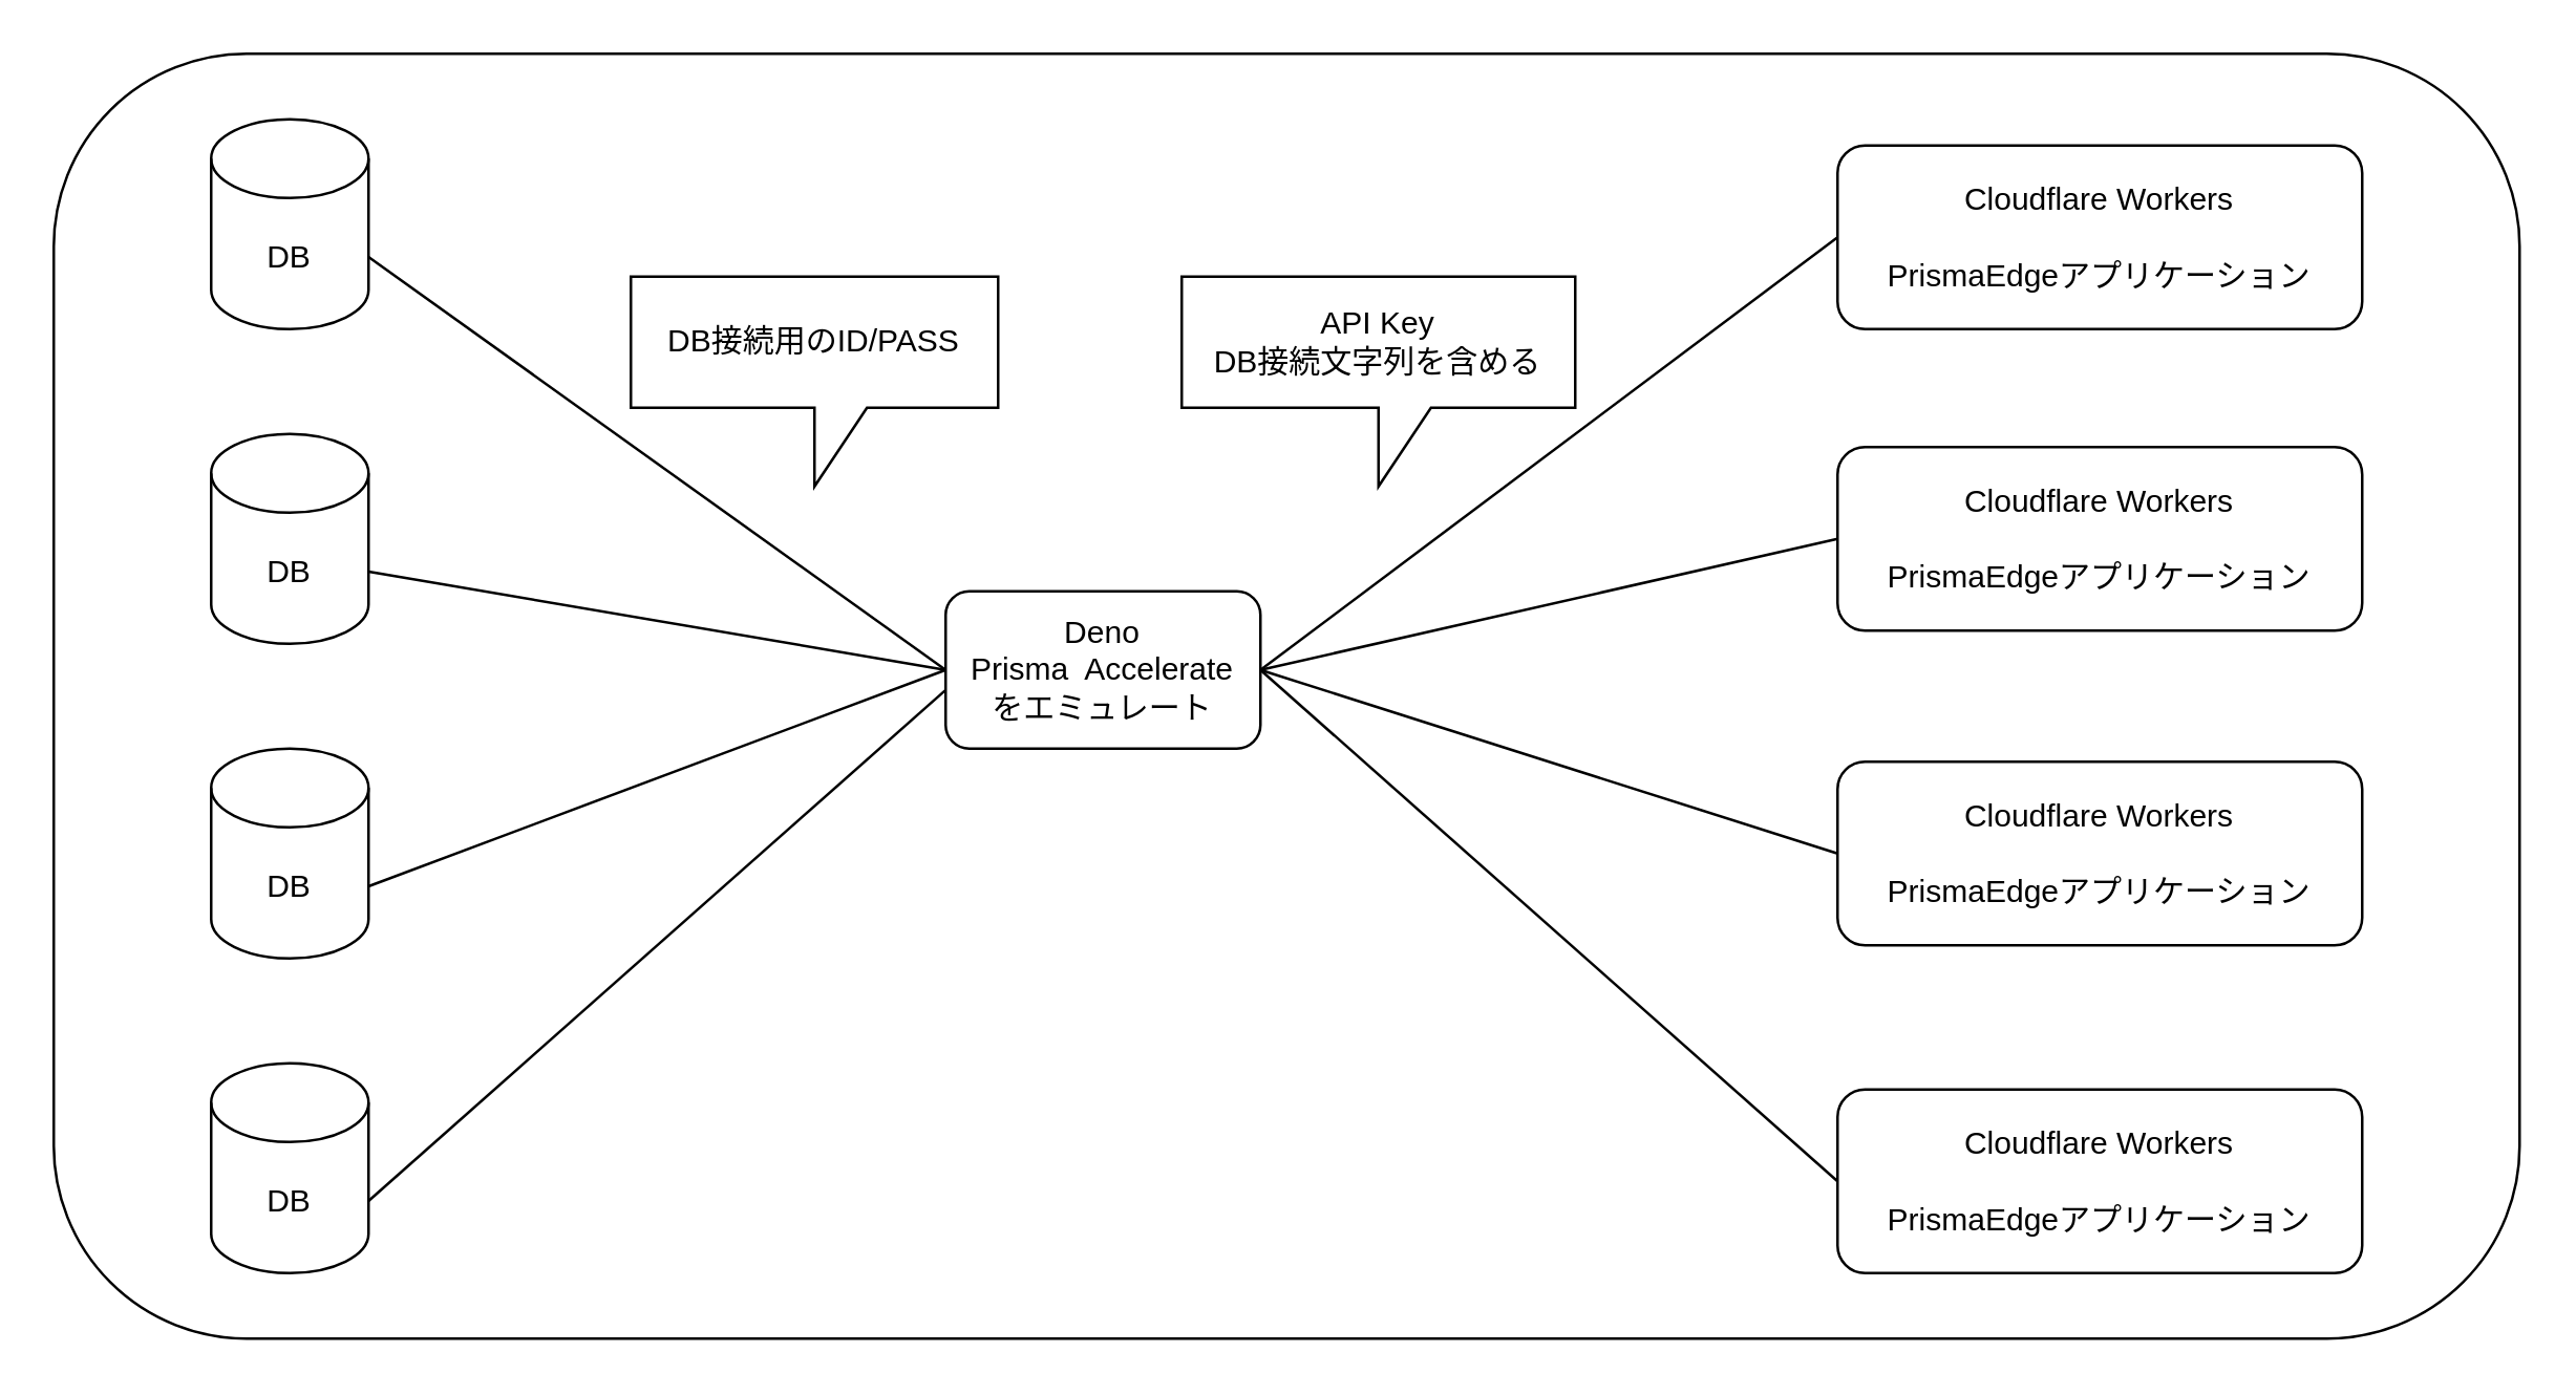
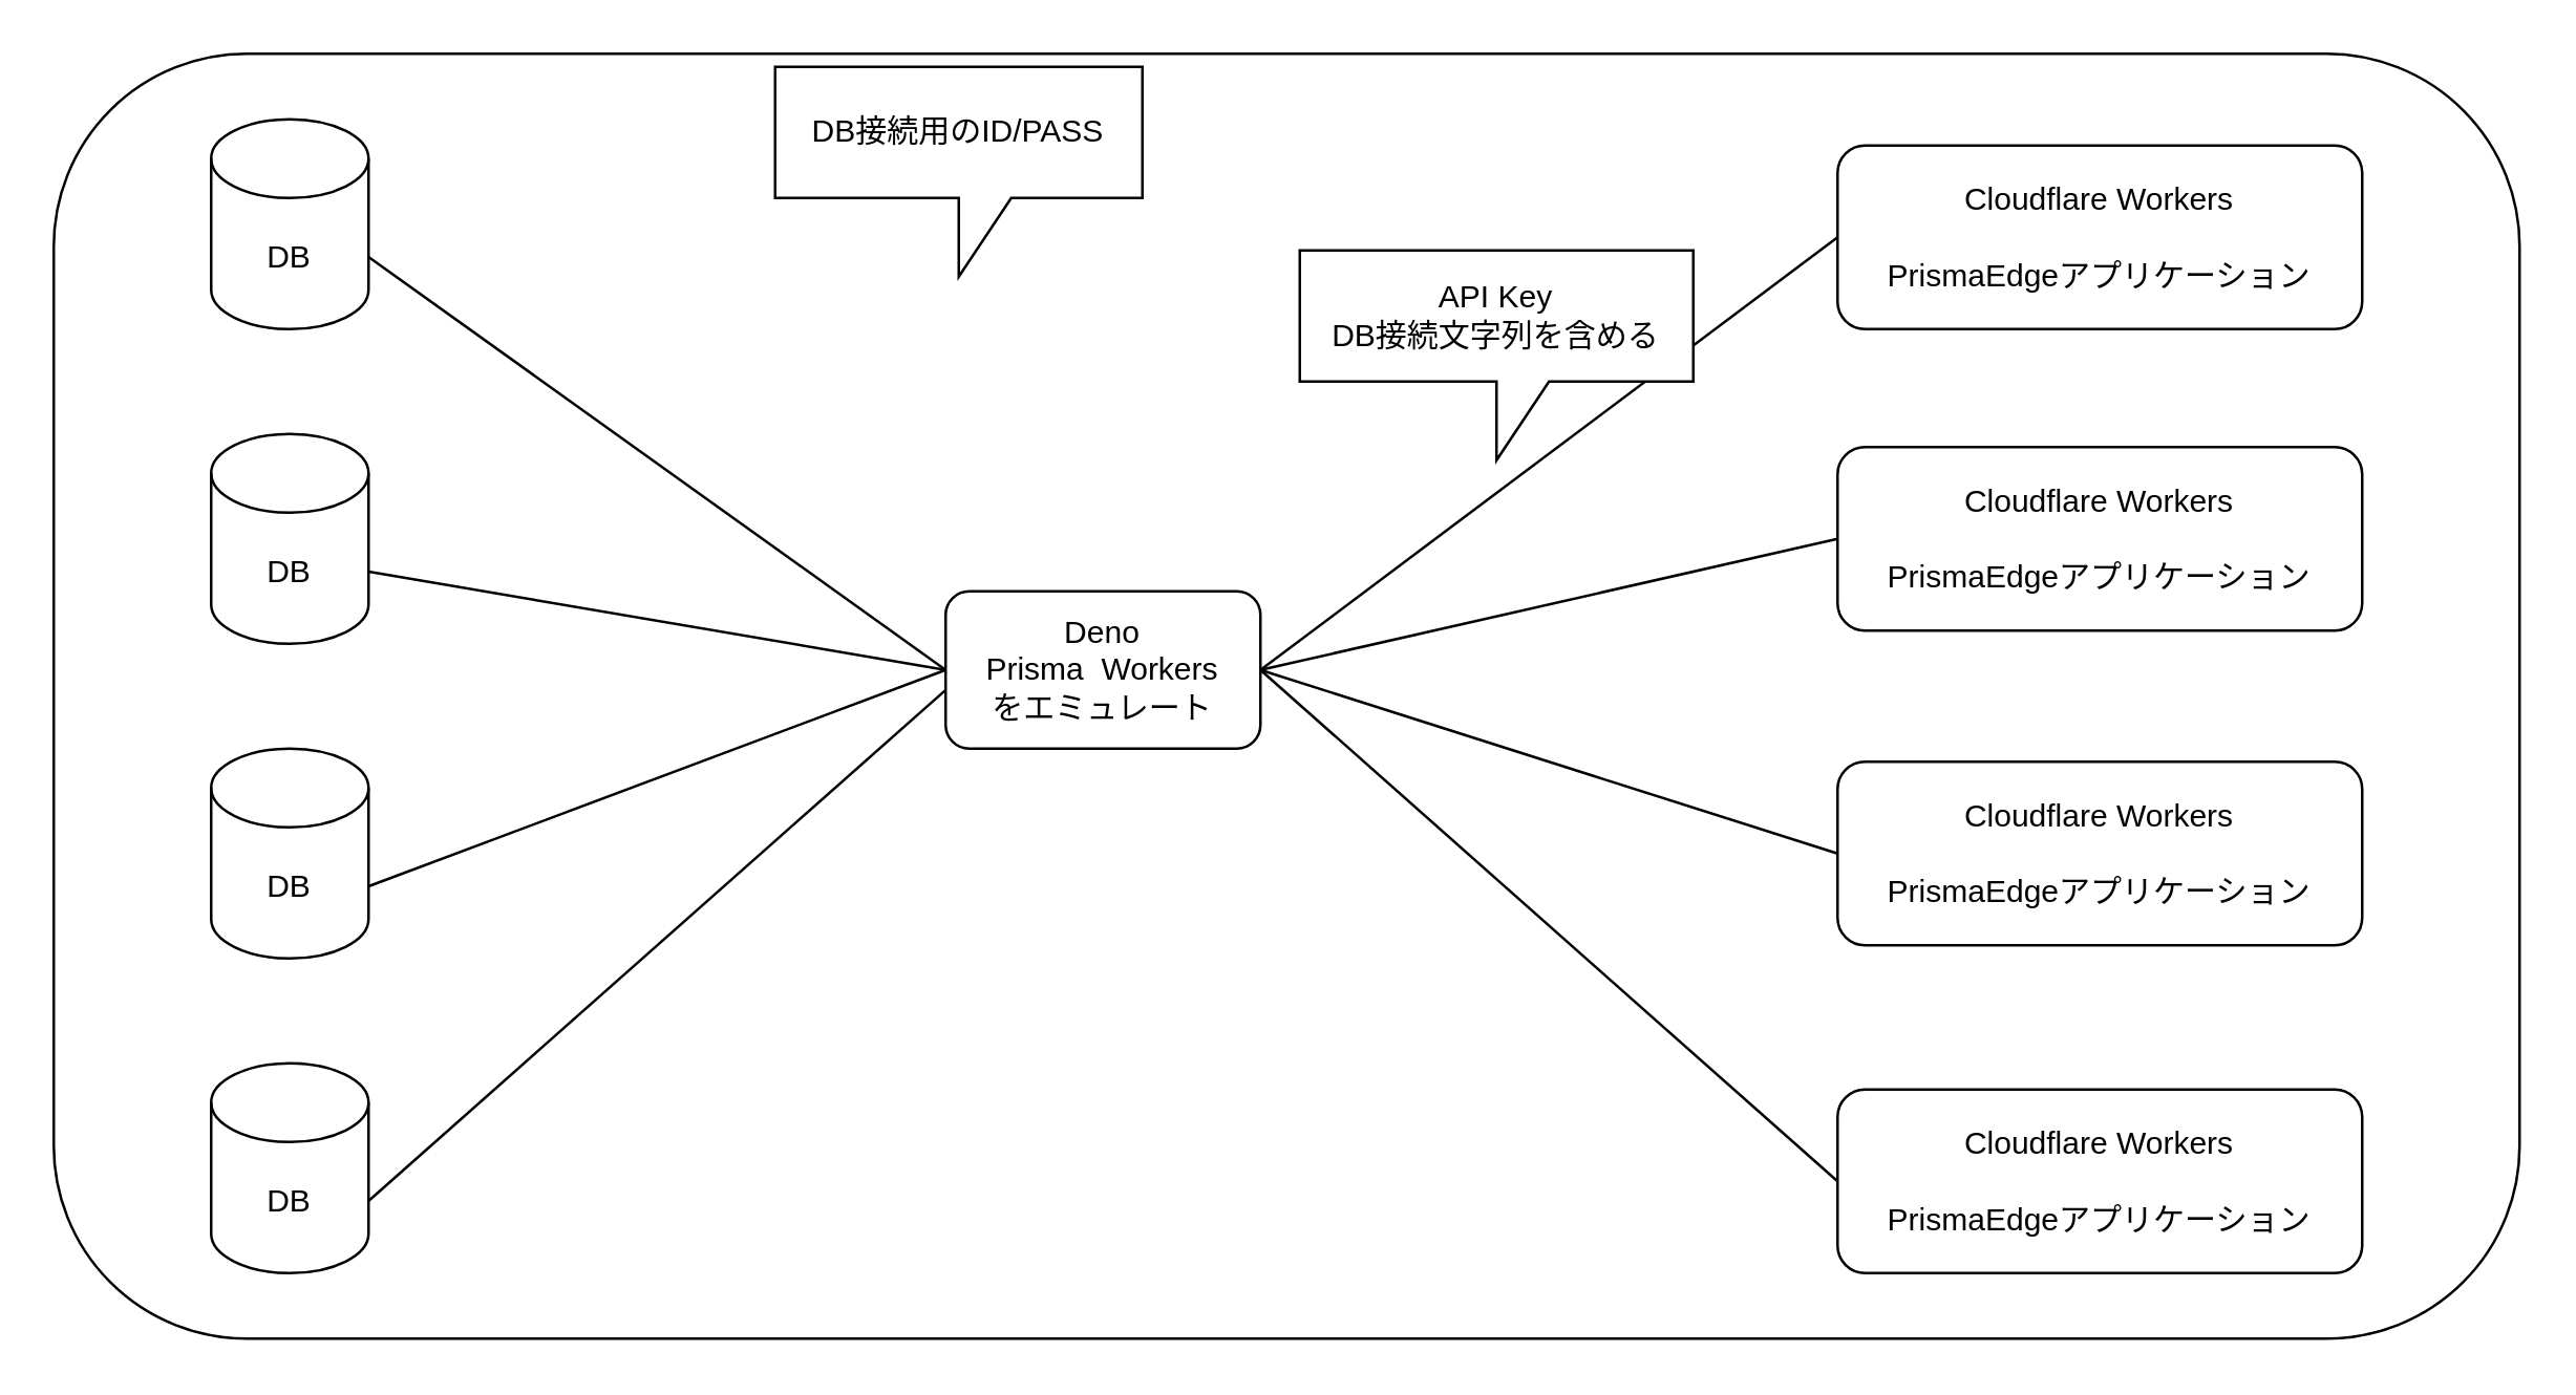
  <mxCell id="0" />
  <mxCell id="1" parent="0" />
  <mxCell id="2" value="" style="rounded=1;whiteSpace=wrap;html=1;" parent="1" vertex="1"><mxGeometry x="20" y="20" width="940" height="490" as="geometry" /></mxCell>
  <mxCell id="3" value="Cloudflare Workers&lt;br&gt;&lt;br&gt;PrismaEdgeアプリケーション&lt;br&gt;" style="rounded=1;whiteSpace=wrap;html=1;" parent="1" vertex="1"><mxGeometry x="700" y="55" width="200" height="70" as="geometry" /></mxCell>
  <mxCell id="4" value="DB" style="shape=cylinder3;whiteSpace=wrap;html=1;boundedLbl=1;backgroundOutline=1;size=15;" parent="1" vertex="1"><mxGeometry x="80" y="285" width="60" height="80" as="geometry" /></mxCell>
  <mxCell id="5" value="DB" style="shape=cylinder3;whiteSpace=wrap;html=1;boundedLbl=1;backgroundOutline=1;size=15;" parent="1" vertex="1"><mxGeometry x="80" y="165" width="60" height="80" as="geometry" /></mxCell>
  <mxCell id="6" value="DB" style="shape=cylinder3;whiteSpace=wrap;html=1;boundedLbl=1;backgroundOutline=1;size=15;" parent="1" vertex="1"><mxGeometry x="80" y="45" width="60" height="80" as="geometry" /></mxCell>
  <mxCell id="7" value="DB" style="shape=cylinder3;whiteSpace=wrap;html=1;boundedLbl=1;backgroundOutline=1;size=15;" parent="1" vertex="1"><mxGeometry x="80" y="405" width="60" height="80" as="geometry" /></mxCell>
- <mxCell id="8" value="Deno&lt;br&gt;Prisma&amp;nbsp; Accelerate&lt;br&gt;をエミュレート" style="rounded=1;whiteSpace=wrap;html=1;" parent="1" vertex="1"><mxGeometry x="360" y="225" width="120" height="60" as="geometry" /></mxCell>
+ <mxCell id="8" value="Deno&lt;br&gt;Prisma&amp;nbsp; Workers&lt;br&gt;をエミュレート" style="rounded=1;whiteSpace=wrap;html=1;" parent="1" vertex="1"><mxGeometry x="360" y="225" width="120" height="60" as="geometry" /></mxCell>
  <mxCell id="9" value="Cloudflare Workers&lt;br&gt;&lt;br&gt;PrismaEdgeアプリケーション&lt;br&gt;" style="rounded=1;whiteSpace=wrap;html=1;" parent="1" vertex="1"><mxGeometry x="700" y="170" width="200" height="70" as="geometry" /></mxCell>
  <mxCell id="10" value="Cloudflare Workers&lt;br&gt;&lt;br&gt;PrismaEdgeアプリケーション&lt;br&gt;" style="rounded=1;whiteSpace=wrap;html=1;" parent="1" vertex="1"><mxGeometry x="700" y="290" width="200" height="70" as="geometry" /></mxCell>
  <mxCell id="11" value="Cloudflare Workers&lt;br&gt;&lt;br&gt;PrismaEdgeアプリケーション&lt;br&gt;" style="rounded=1;whiteSpace=wrap;html=1;" parent="1" vertex="1"><mxGeometry x="700" y="415" width="200" height="70" as="geometry" /></mxCell>
  <mxCell id="12" value="" style="endArrow=none;html=1;entryX=0;entryY=0.5;entryDx=0;entryDy=0;exitX=1;exitY=0.5;exitDx=0;exitDy=0;" parent="1" source="8" target="3" edge="1"><mxGeometry width="50" height="50" relative="1" as="geometry"><mxPoint x="450" y="165" as="sourcePoint" /><mxPoint x="500" y="115" as="targetPoint" /></mxGeometry></mxCell>
  <mxCell id="13" value="" style="endArrow=none;html=1;entryX=0;entryY=0.5;entryDx=0;entryDy=0;" parent="1" target="9" edge="1"><mxGeometry width="50" height="50" relative="1" as="geometry"><mxPoint x="480" y="255" as="sourcePoint" /><mxPoint x="550" y="100" as="targetPoint" /></mxGeometry></mxCell>
  <mxCell id="14" value="" style="endArrow=none;html=1;entryX=0;entryY=0.5;entryDx=0;entryDy=0;exitX=1;exitY=0.5;exitDx=0;exitDy=0;" parent="1" source="8" target="10" edge="1"><mxGeometry width="50" height="50" relative="1" as="geometry"><mxPoint x="490" y="255" as="sourcePoint" /><mxPoint x="560" y="110" as="targetPoint" /></mxGeometry></mxCell>
  <mxCell id="15" value="" style="endArrow=none;html=1;entryX=0;entryY=0.5;entryDx=0;entryDy=0;" parent="1" target="11" edge="1"><mxGeometry width="50" height="50" relative="1" as="geometry"><mxPoint x="480" y="255" as="sourcePoint" /><mxPoint x="570" y="120" as="targetPoint" /></mxGeometry></mxCell>
  <mxCell id="16" value="" style="endArrow=none;html=1;entryX=1;entryY=0;entryDx=0;entryDy=52.5;entryPerimeter=0;exitX=0;exitY=0.5;exitDx=0;exitDy=0;" parent="1" source="8" target="6" edge="1"><mxGeometry width="50" height="50" relative="1" as="geometry"><mxPoint x="490" y="575" as="sourcePoint" /><mxPoint x="540" y="525" as="targetPoint" /></mxGeometry></mxCell>
  <mxCell id="17" value="" style="endArrow=none;html=1;entryX=1;entryY=0;entryDx=0;entryDy=52.5;entryPerimeter=0;" parent="1" target="5" edge="1"><mxGeometry width="50" height="50" relative="1" as="geometry"><mxPoint x="360" y="255" as="sourcePoint" /><mxPoint x="300" y="117.5" as="targetPoint" /></mxGeometry></mxCell>
  <mxCell id="18" value="" style="endArrow=none;html=1;entryX=1;entryY=0;entryDx=0;entryDy=52.5;entryPerimeter=0;exitX=0;exitY=0.5;exitDx=0;exitDy=0;" parent="1" source="8" target="4" edge="1"><mxGeometry width="50" height="50" relative="1" as="geometry"><mxPoint x="370" y="265" as="sourcePoint" /><mxPoint x="300" y="237.5" as="targetPoint" /></mxGeometry></mxCell>
  <mxCell id="19" value="" style="endArrow=none;html=1;entryX=1;entryY=0;entryDx=0;entryDy=52.5;entryPerimeter=0;exitX=-0.002;exitY=0.631;exitDx=0;exitDy=0;exitPerimeter=0;" parent="1" source="8" target="7" edge="1"><mxGeometry width="50" height="50" relative="1" as="geometry"><mxPoint x="380" y="275" as="sourcePoint" /><mxPoint x="310" y="247.5" as="targetPoint" /></mxGeometry></mxCell>
- <mxCell id="20" value="DB接続用のID/PASS" style="shape=callout;whiteSpace=wrap;html=1;perimeter=calloutPerimeter;" vertex="1" parent="1"><mxGeometry x="240" y="105" width="140" height="80" as="geometry" /></mxCell>
- <mxCell id="21" value="API Key&lt;br&gt;DB接続文字列を含める" style="shape=callout;whiteSpace=wrap;html=1;perimeter=calloutPerimeter;rounded=0;" vertex="1" parent="1"><mxGeometry x="450" y="105" width="150" height="80" as="geometry" /></mxCell>
+ <mxCell id="20" value="DB接続用のID/PASS" style="shape=callout;whiteSpace=wrap;html=1;perimeter=calloutPerimeter;" vertex="1" parent="1"><mxGeometry x="295" y="25" width="140" height="80" as="geometry" /></mxCell>
+ <mxCell id="21" value="API Key&lt;br&gt;DB接続文字列を含める" style="shape=callout;whiteSpace=wrap;html=1;perimeter=calloutPerimeter;rounded=0;" vertex="1" parent="1"><mxGeometry x="495" y="95" width="150" height="80" as="geometry" /></mxCell>
